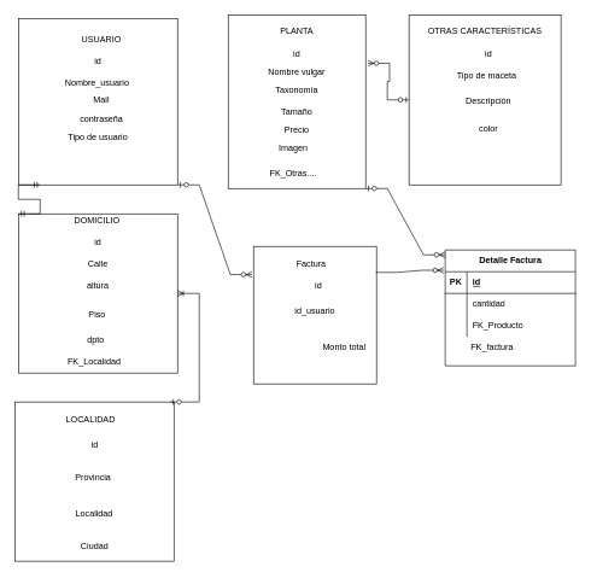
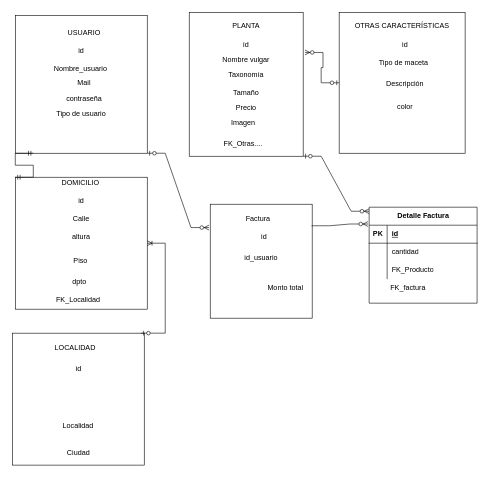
  <mxCell id="0" />
  <mxCell id="1" parent="0" />
  <mxCell id="2" value="" style="rounded=0;whiteSpace=wrap;html=1;" parent="1" vertex="1"><mxGeometry x="25" y="25" width="220" height="230" as="geometry" /></mxCell>
  <mxCell id="3" value="" style="rounded=0;whiteSpace=wrap;html=1;" parent="1" vertex="1"><mxGeometry x="315" y="20" width="190" height="240" as="geometry" /></mxCell>
  <mxCell id="4" value="PLANTA" style="text;strokeColor=none;align=center;fillColor=none;html=1;verticalAlign=middle;whiteSpace=wrap;rounded=0;" parent="1" vertex="1"><mxGeometry x="325" y="22.5" width="170" height="40" as="geometry" /></mxCell>
  <mxCell id="5" value="contraseña" style="text;strokeColor=none;align=center;fillColor=none;html=1;verticalAlign=middle;whiteSpace=wrap;rounded=0;" parent="1" vertex="1"><mxGeometry x="40" y="145" width="200" height="40" as="geometry" /></mxCell>
  <mxCell id="6" value="Nombre_usuario" style="text;strokeColor=none;align=center;fillColor=none;html=1;verticalAlign=middle;whiteSpace=wrap;rounded=0;" parent="1" vertex="1"><mxGeometry x="34" y="95" width="200" height="40" as="geometry" /></mxCell>
  <mxCell id="7" value="Mail" style="text;strokeColor=none;align=center;fillColor=none;html=1;verticalAlign=middle;whiteSpace=wrap;rounded=0;" parent="1" vertex="1"><mxGeometry x="45" y="117.5" width="190" height="40" as="geometry" /></mxCell>
  <mxCell id="8" value="USUARIO" style="text;strokeColor=none;align=center;fillColor=none;html=1;verticalAlign=middle;whiteSpace=wrap;rounded=0;" parent="1" vertex="1"><mxGeometry x="45" y="35" width="190" height="40" as="geometry" /></mxCell>
  <mxCell id="9" value="Taxonomía" style="text;strokeColor=none;align=center;fillColor=none;html=1;verticalAlign=middle;whiteSpace=wrap;rounded=0;" parent="1" vertex="1"><mxGeometry x="330" y="105" width="160" height="40" as="geometry" /></mxCell>
  <mxCell id="10" value="id" style="text;strokeColor=none;align=center;fillColor=none;html=1;verticalAlign=middle;whiteSpace=wrap;rounded=0;" parent="1" vertex="1"><mxGeometry x="35" y="65" width="200" height="40" as="geometry" /></mxCell>
  <mxCell id="11" value="Precio" style="text;strokeColor=none;align=center;fillColor=none;html=1;verticalAlign=middle;whiteSpace=wrap;rounded=0;" parent="1" vertex="1"><mxGeometry x="345" y="160" width="130" height="40" as="geometry" /></mxCell>
  <mxCell id="12" value="Tamaño" style="text;strokeColor=none;align=center;fillColor=none;html=1;verticalAlign=middle;whiteSpace=wrap;rounded=0;" parent="1" vertex="1"><mxGeometry x="325" y="135" width="170" height="40" as="geometry" /></mxCell>
  <mxCell id="13" value="Imagen" style="text;strokeColor=none;align=center;fillColor=none;html=1;verticalAlign=middle;whiteSpace=wrap;rounded=0;" parent="1" vertex="1"><mxGeometry x="325" y="185" width="160" height="40" as="geometry" /></mxCell>
  <mxCell id="14" value="" style="whiteSpace=wrap;html=1;aspect=fixed;" parent="1" vertex="1"><mxGeometry x="25" y="295" width="220" height="220" as="geometry" /></mxCell>
  <mxCell id="15" value="id" style="text;strokeColor=none;align=center;fillColor=none;html=1;verticalAlign=middle;whiteSpace=wrap;rounded=0;" parent="1" vertex="1"><mxGeometry x="335" y="55" width="150" height="40" as="geometry" /></mxCell>
  <mxCell id="16" value="dpto" style="text;strokeColor=none;align=center;fillColor=none;html=1;verticalAlign=middle;whiteSpace=wrap;rounded=0;" parent="1" vertex="1"><mxGeometry x="32" y="450" width="200" height="40" as="geometry" /></mxCell>
  <mxCell id="17" value="Piso" style="text;strokeColor=none;align=center;fillColor=none;html=1;verticalAlign=middle;whiteSpace=wrap;rounded=0;" parent="1" vertex="1"><mxGeometry x="34" y="415" width="200" height="40" as="geometry" /></mxCell>
  <mxCell id="18" value="altura" style="text;strokeColor=none;align=center;fillColor=none;html=1;verticalAlign=middle;whiteSpace=wrap;rounded=0;" parent="1" vertex="1"><mxGeometry x="45" y="375" width="180" height="40" as="geometry" /></mxCell>
  <mxCell id="19" value="Calle" style="text;strokeColor=none;align=center;fillColor=none;html=1;verticalAlign=middle;whiteSpace=wrap;rounded=0;" parent="1" vertex="1"><mxGeometry x="35" y="345" width="200" height="40" as="geometry" /></mxCell>
  <mxCell id="20" value="DOMICILIO" style="text;strokeColor=none;align=center;fillColor=none;html=1;verticalAlign=middle;whiteSpace=wrap;rounded=0;" parent="1" vertex="1"><mxGeometry x="39" y="285" width="190" height="40" as="geometry" /></mxCell>
  <mxCell id="21" value="" style="edgeStyle=entityRelationEdgeStyle;fontSize=12;html=1;endArrow=ERmandOne;startArrow=ERmandOne;rounded=0;exitX=0;exitY=0;exitDx=0;exitDy=0;" parent="1" source="14" edge="1"><mxGeometry width="100" height="100" relative="1" as="geometry"><mxPoint x="165" y="295" as="sourcePoint" /><mxPoint x="55" y="255" as="targetPoint" /></mxGeometry></mxCell>
  <mxCell id="22" value="" style="whiteSpace=wrap;html=1;aspect=fixed;" parent="1" vertex="1"><mxGeometry x="20" y="555" width="220" height="220" as="geometry" /></mxCell>
  <mxCell id="23" value="" style="edgeStyle=entityRelationEdgeStyle;fontSize=12;html=1;endArrow=ERoneToMany;startArrow=ERzeroToOne;rounded=0;" parent="1" target="14" edge="1"><mxGeometry width="100" height="100" relative="1" as="geometry"><mxPoint x="235" y="555" as="sourcePoint" /><mxPoint x="445" y="305" as="targetPoint" /></mxGeometry></mxCell>
  <mxCell id="24" value="Ciudad" style="text;strokeColor=none;align=center;fillColor=none;html=1;verticalAlign=middle;whiteSpace=wrap;rounded=0;" parent="1" vertex="1"><mxGeometry x="22.5" y="725" width="215" height="60" as="geometry" /></mxCell>
  <mxCell id="25" value="Localidad" style="text;strokeColor=none;align=center;fillColor=none;html=1;verticalAlign=middle;whiteSpace=wrap;rounded=0;" parent="1" vertex="1"><mxGeometry x="56.25" y="685" width="147.5" height="50" as="geometry" /></mxCell>
- <mxCell id="26" value="Provincia" style="text;strokeColor=none;align=center;fillColor=none;html=1;verticalAlign=middle;whiteSpace=wrap;rounded=0;" parent="1" vertex="1"><mxGeometry x="52.75" y="635" width="151" height="50" as="geometry" /></mxCell>
  <mxCell id="27" value="LOCALIDAD" style="text;strokeColor=none;align=center;fillColor=none;html=1;verticalAlign=middle;whiteSpace=wrap;rounded=0;" parent="1" vertex="1"><mxGeometry x="20" y="555" width="210" height="50" as="geometry" /></mxCell>
  <mxCell id="28" value="id" style="text;strokeColor=none;align=center;fillColor=none;html=1;verticalAlign=middle;whiteSpace=wrap;rounded=0;" parent="1" vertex="1"><mxGeometry x="35" y="315" width="200" height="40" as="geometry" /></mxCell>
  <mxCell id="29" value="id" style="text;strokeColor=none;align=center;fillColor=none;html=1;verticalAlign=middle;whiteSpace=wrap;rounded=0;" parent="1" vertex="1"><mxGeometry x="33" y="595" width="196" height="40" as="geometry" /></mxCell>
  <mxCell id="30" value="" style="rounded=0;whiteSpace=wrap;html=1;" parent="1" vertex="1"><mxGeometry x="565" y="20" width="210" height="235" as="geometry" /></mxCell>
  <mxCell id="31" value="" style="edgeStyle=entityRelationEdgeStyle;fontSize=12;html=1;endArrow=ERzeroToMany;startArrow=ERzeroToOne;rounded=0;entryX=1.016;entryY=0.279;entryDx=0;entryDy=0;exitX=0;exitY=0.5;exitDx=0;exitDy=0;entryPerimeter=0;" parent="1" source="30" target="3" edge="1"><mxGeometry width="100" height="100" relative="1" as="geometry"><mxPoint x="345" y="305" as="sourcePoint" /><mxPoint x="445" y="205" as="targetPoint" /></mxGeometry></mxCell>
  <mxCell id="32" value="color" style="text;strokeColor=none;align=center;fillColor=none;html=1;verticalAlign=middle;whiteSpace=wrap;rounded=0;" parent="1" vertex="1"><mxGeometry x="575" y="157.5" width="200" height="40" as="geometry" /></mxCell>
  <mxCell id="33" value="OTRAS CARACTERÍSTICAS" style="text;strokeColor=none;align=center;fillColor=none;html=1;verticalAlign=middle;whiteSpace=wrap;rounded=0;" parent="1" vertex="1"><mxGeometry x="565" y="20" width="210" height="45" as="geometry" /></mxCell>
  <mxCell id="34" value="Tipo de maceta" style="text;strokeColor=none;align=center;fillColor=none;html=1;verticalAlign=middle;whiteSpace=wrap;rounded=0;" parent="1" vertex="1"><mxGeometry x="570" y="85" width="205" height="40" as="geometry" /></mxCell>
  <mxCell id="35" value="Descripción" style="text;strokeColor=none;align=center;fillColor=none;html=1;verticalAlign=middle;whiteSpace=wrap;rounded=0;" parent="1" vertex="1"><mxGeometry x="575" y="120" width="200" height="40" as="geometry" /></mxCell>
  <mxCell id="36" value="id" style="text;strokeColor=none;align=center;fillColor=none;html=1;verticalAlign=middle;whiteSpace=wrap;rounded=0;" parent="1" vertex="1"><mxGeometry x="645" y="55" width="60" height="40" as="geometry" /></mxCell>
  <mxCell id="37" value="" style="rounded=0;whiteSpace=wrap;html=1;" parent="1" vertex="1"><mxGeometry x="350" y="340" width="170" height="190" as="geometry" /></mxCell>
  <mxCell id="38" value="" style="edgeStyle=entityRelationEdgeStyle;fontSize=12;html=1;endArrow=ERzeroToMany;startArrow=ERzeroToOne;rounded=0;exitX=1;exitY=1;exitDx=0;exitDy=0;entryX=-0.012;entryY=0.205;entryDx=0;entryDy=0;entryPerimeter=0;" parent="1" source="2" target="37" edge="1"><mxGeometry width="100" height="100" relative="1" as="geometry"><mxPoint x="345" y="375" as="sourcePoint" /><mxPoint x="445" y="275" as="targetPoint" /></mxGeometry></mxCell>
  <mxCell id="39" value="" style="edgeStyle=entityRelationEdgeStyle;fontSize=12;html=1;endArrow=ERzeroToMany;startArrow=ERzeroToOne;rounded=0;entryX=0;entryY=0.042;entryDx=0;entryDy=0;exitX=1;exitY=1;exitDx=0;exitDy=0;entryPerimeter=0;" parent="1" source="3" target="49" edge="1"><mxGeometry width="100" height="100" relative="1" as="geometry"><mxPoint x="345" y="375" as="sourcePoint" /><mxPoint x="445" y="275" as="targetPoint" /></mxGeometry></mxCell>
  <mxCell id="40" value="id_usuario" style="text;strokeColor=none;align=center;fillColor=none;html=1;verticalAlign=middle;whiteSpace=wrap;rounded=0;" parent="1" vertex="1"><mxGeometry x="390" y="410" width="90" height="40" as="geometry" /></mxCell>
  <mxCell id="41" value="Factura" style="text;strokeColor=none;align=center;fillColor=none;html=1;verticalAlign=middle;whiteSpace=wrap;rounded=0;" parent="1" vertex="1"><mxGeometry x="400" y="345" width="60" height="40" as="geometry" /></mxCell>
  <mxCell id="42" value="id" style="text;strokeColor=none;align=center;fillColor=none;html=1;verticalAlign=middle;whiteSpace=wrap;rounded=0;" parent="1" vertex="1"><mxGeometry x="375" y="375" width="130" height="40" as="geometry" /></mxCell>
  <mxCell id="43" value="Tipo de usuario" style="text;html=1;strokeColor=none;fillColor=none;align=center;verticalAlign=middle;whiteSpace=wrap;rounded=0;" parent="1" vertex="1"><mxGeometry x="76.25" y="175" width="117.5" height="30" as="geometry" /></mxCell>
  <mxCell id="44" value="Nombre vulgar" style="text;html=1;strokeColor=none;fillColor=none;align=center;verticalAlign=middle;whiteSpace=wrap;rounded=0;" parent="1" vertex="1"><mxGeometry x="365" y="85" width="90" height="30" as="geometry" /></mxCell>
  <mxCell id="45" value="FK_Otras...." style="text;html=1;strokeColor=none;fillColor=none;align=center;verticalAlign=middle;whiteSpace=wrap;rounded=0;" parent="1" vertex="1"><mxGeometry x="350" y="225" width="110" height="30" as="geometry" /></mxCell>
  <mxCell id="46" value="FK_factura" style="text;html=1;strokeColor=none;fillColor=none;align=center;verticalAlign=middle;whiteSpace=wrap;rounded=0;" parent="1" vertex="1"><mxGeometry x="625" y="465" width="110" height="30" as="geometry" /></mxCell>
  <mxCell id="47" value="Monto total" style="text;html=1;strokeColor=none;fillColor=none;align=center;verticalAlign=middle;whiteSpace=wrap;rounded=0;" parent="1" vertex="1"><mxGeometry x="437.5" y="465" width="75" height="30" as="geometry" /></mxCell>
  <mxCell id="48" value="FK_Localidad" style="text;html=1;strokeColor=none;fillColor=none;align=center;verticalAlign=middle;whiteSpace=wrap;rounded=0;" parent="1" vertex="1"><mxGeometry x="71.25" y="485" width="117.5" height="30" as="geometry" /></mxCell>
  <mxCell id="49" value="Detalle Factura" style="shape=table;startSize=30;container=1;collapsible=1;childLayout=tableLayout;fixedRows=1;rowLines=0;fontStyle=1;align=center;resizeLast=1;html=1;" vertex="1" parent="1"><mxGeometry x="615" y="345" width="180" height="160" as="geometry"><mxRectangle x="630" y="340" width="130" height="30" as="alternateBounds" /></mxGeometry></mxCell>
  <mxCell id="50" value="" style="shape=tableRow;horizontal=0;startSize=0;swimlaneHead=0;swimlaneBody=0;fillColor=none;collapsible=0;dropTarget=0;points=[[0,0.5],[1,0.5]];portConstraint=eastwest;top=0;left=0;right=0;bottom=1;" vertex="1" parent="49"><mxGeometry y="30" width="180" height="30" as="geometry" /></mxCell>
  <mxCell id="51" value="PK" style="shape=partialRectangle;connectable=0;fillColor=none;top=0;left=0;bottom=0;right=0;fontStyle=1;overflow=hidden;whiteSpace=wrap;html=1;" vertex="1" parent="50"><mxGeometry width="30" height="30" as="geometry"><mxRectangle width="30" height="30" as="alternateBounds" /></mxGeometry></mxCell>
  <mxCell id="52" value="id" style="shape=partialRectangle;connectable=0;fillColor=none;top=0;left=0;bottom=0;right=0;align=left;spacingLeft=6;fontStyle=5;overflow=hidden;whiteSpace=wrap;html=1;" vertex="1" parent="50"><mxGeometry x="30" width="150" height="30" as="geometry"><mxRectangle width="150" height="30" as="alternateBounds" /></mxGeometry></mxCell>
  <mxCell id="53" value="" style="shape=tableRow;horizontal=0;startSize=0;swimlaneHead=0;swimlaneBody=0;fillColor=none;collapsible=0;dropTarget=0;points=[[0,0.5],[1,0.5]];portConstraint=eastwest;top=0;left=0;right=0;bottom=0;" vertex="1" parent="49"><mxGeometry y="60" width="180" height="30" as="geometry" /></mxCell>
  <mxCell id="54" value="" style="shape=partialRectangle;connectable=0;fillColor=none;top=0;left=0;bottom=0;right=0;editable=1;overflow=hidden;whiteSpace=wrap;html=1;" vertex="1" parent="53"><mxGeometry width="30" height="30" as="geometry"><mxRectangle width="30" height="30" as="alternateBounds" /></mxGeometry></mxCell>
  <mxCell id="55" value="cantidad" style="shape=partialRectangle;connectable=0;fillColor=none;top=0;left=0;bottom=0;right=0;align=left;spacingLeft=6;overflow=hidden;whiteSpace=wrap;html=1;" vertex="1" parent="53"><mxGeometry x="30" width="150" height="30" as="geometry"><mxRectangle width="150" height="30" as="alternateBounds" /></mxGeometry></mxCell>
  <mxCell id="56" value="" style="shape=tableRow;horizontal=0;startSize=0;swimlaneHead=0;swimlaneBody=0;fillColor=none;collapsible=0;dropTarget=0;points=[[0,0.5],[1,0.5]];portConstraint=eastwest;top=0;left=0;right=0;bottom=0;" vertex="1" parent="49"><mxGeometry y="90" width="180" height="30" as="geometry" /></mxCell>
  <mxCell id="57" value="" style="shape=partialRectangle;connectable=0;fillColor=none;top=0;left=0;bottom=0;right=0;editable=1;overflow=hidden;whiteSpace=wrap;html=1;" vertex="1" parent="56"><mxGeometry width="30" height="30" as="geometry"><mxRectangle width="30" height="30" as="alternateBounds" /></mxGeometry></mxCell>
  <mxCell id="58" value="FK_Producto" style="shape=partialRectangle;connectable=0;fillColor=none;top=0;left=0;bottom=0;right=0;align=left;spacingLeft=6;overflow=hidden;whiteSpace=wrap;html=1;" vertex="1" parent="56"><mxGeometry x="30" width="150" height="30" as="geometry"><mxRectangle width="150" height="30" as="alternateBounds" /></mxGeometry></mxCell>
  <mxCell id="59" value="" style="edgeStyle=entityRelationEdgeStyle;fontSize=12;html=1;endArrow=ERzeroToMany;endFill=1;rounded=0;exitX=0.994;exitY=0.189;exitDx=0;exitDy=0;exitPerimeter=0;entryX=-0.011;entryY=-0.067;entryDx=0;entryDy=0;entryPerimeter=0;" edge="1" parent="1" source="37" target="50"><mxGeometry width="100" height="100" relative="1" as="geometry"><mxPoint x="620" y="395" as="sourcePoint" /><mxPoint x="580" y="375" as="targetPoint" /></mxGeometry></mxCell>
